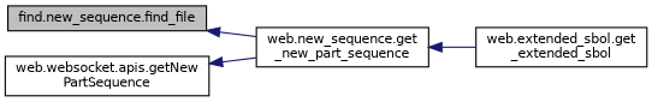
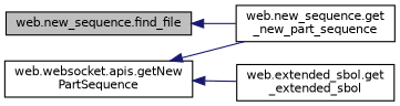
  digraph {
    rankdir=LR
    node [color=black fillcolor=white fontname=Helvetica fontsize=10 shape=record style=filled]
    edge [color=midnightblue dir=back fontname=Helvetica fontsize=10 labelfontname=Helvetica labelfontsize=10 style=solid]
-   n1 [fillcolor=grey75 fontcolor=black height=0.2 label="find.new_sequence.find_file" width=0.4]
+   n1 [fillcolor=grey75 fontcolor=black height=0.2 label="web.new_sequence.find_file" width=0.4]
    n2 [height=0.2 label="web.new_sequence.get\l_new_part_sequence" width=0.4]
    n3 [height=0.2 label="web.extended_sbol.get\l_extended_sbol" width=0.4]
    n4 [height=0.2 label="web.websocket.apis.getNew\lPartSequence" width=0.4]
    n1 -> n2
-   n2 -> n3
+   n4 -> n3
    n4 -> n2
  }
